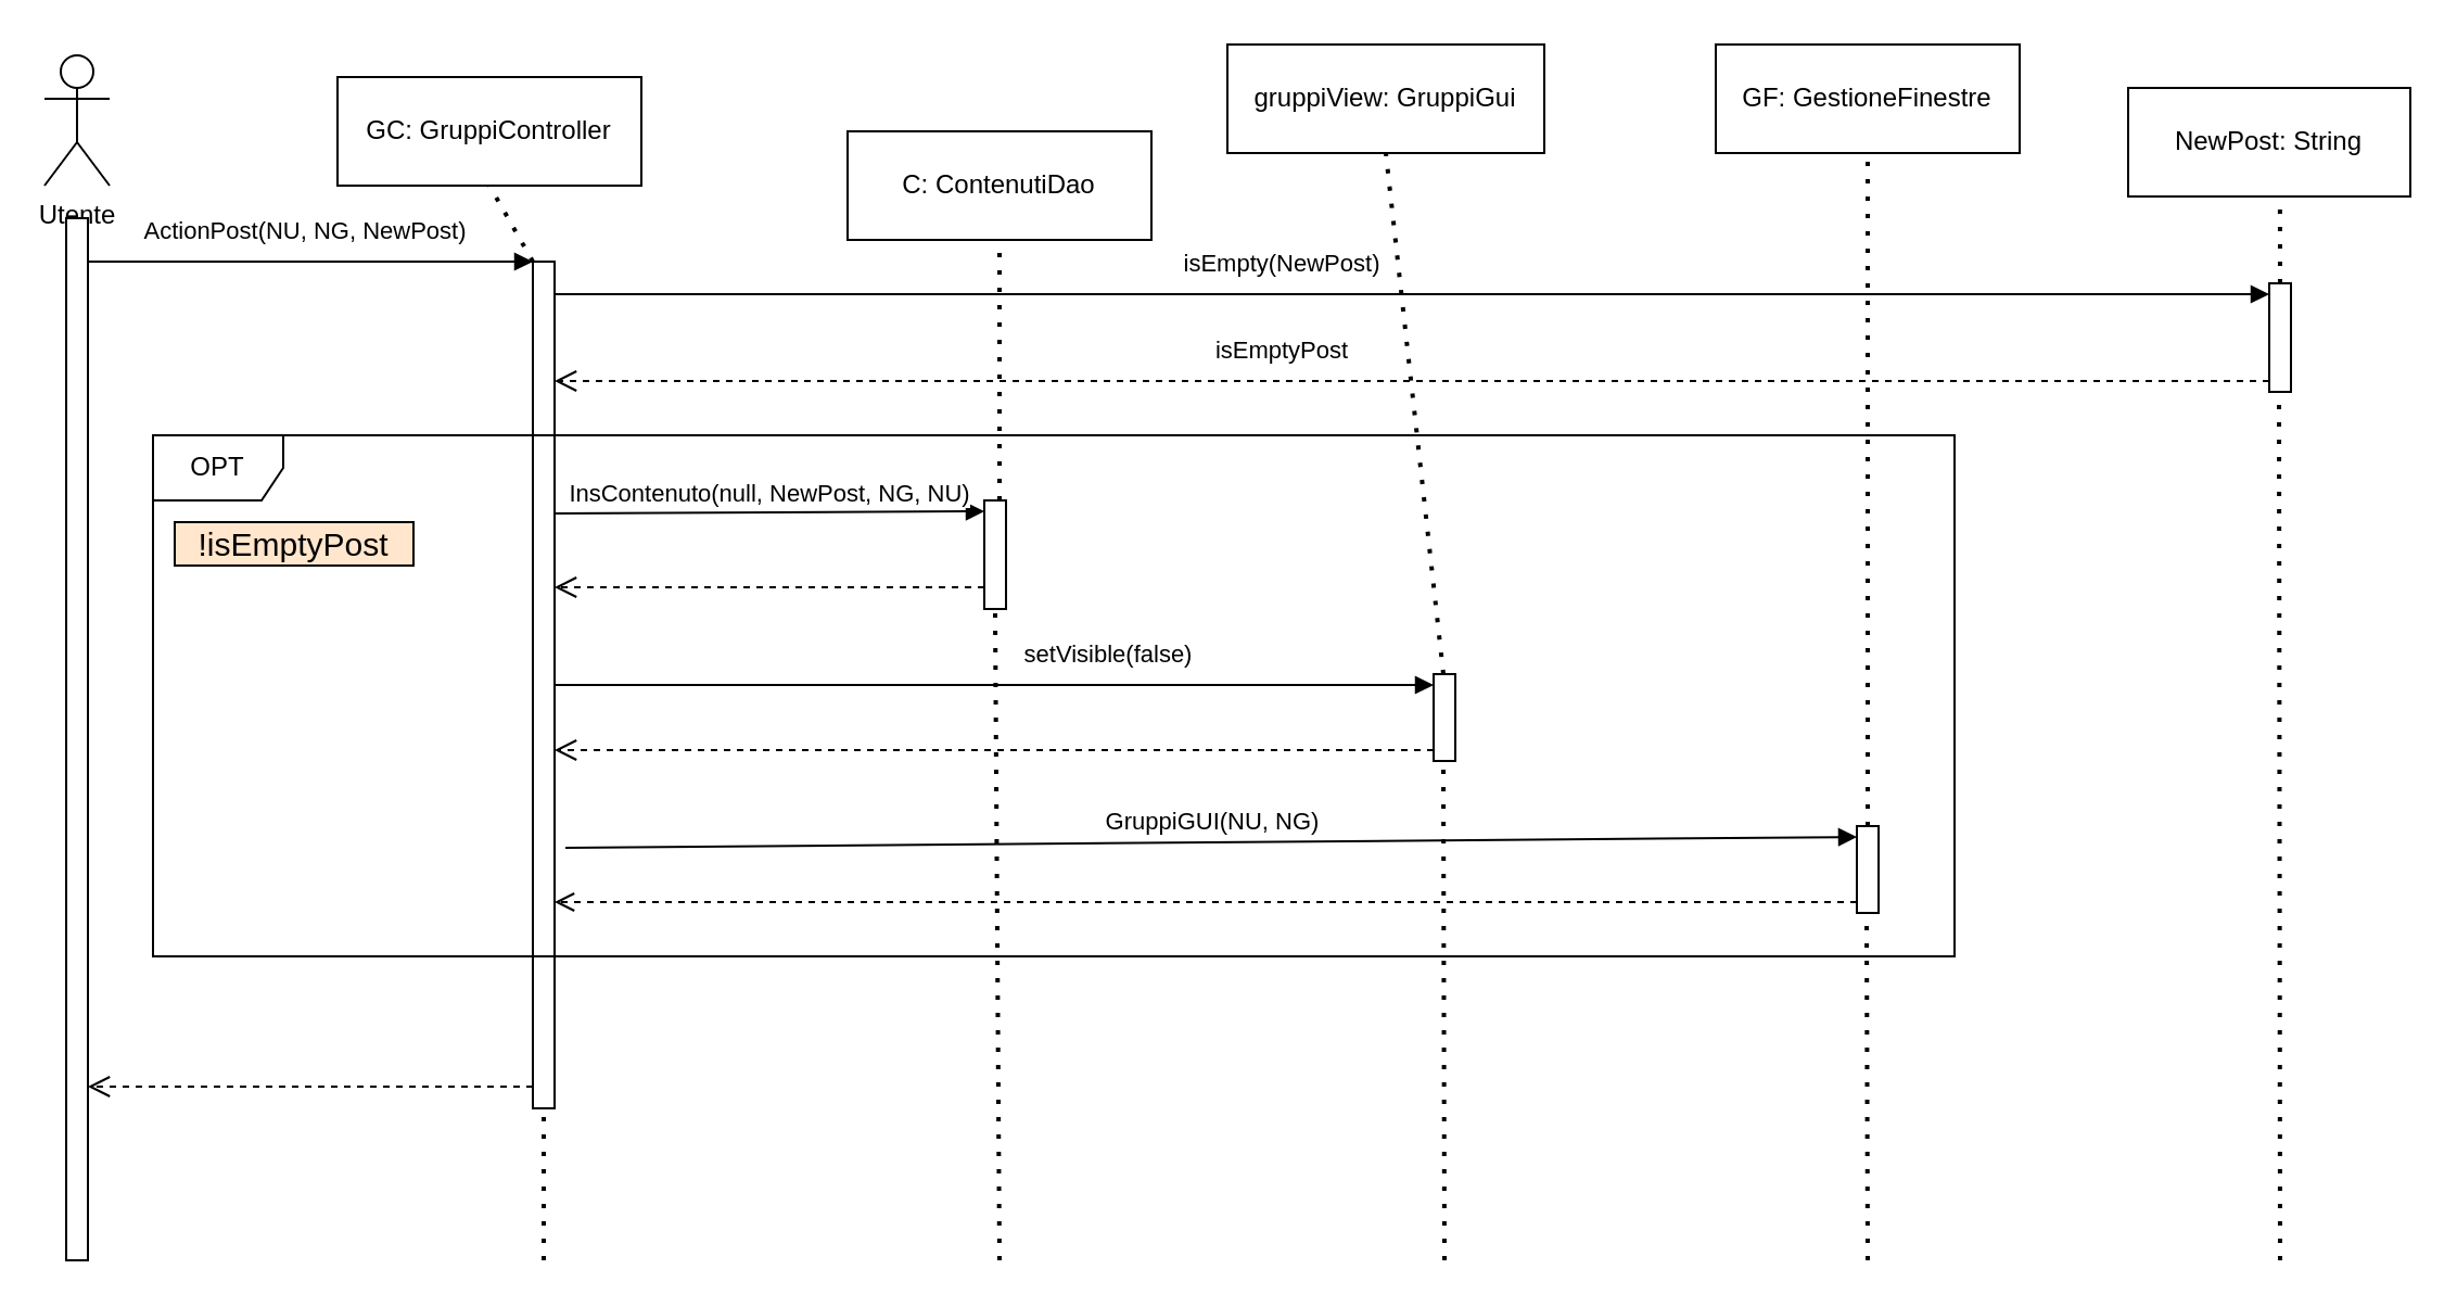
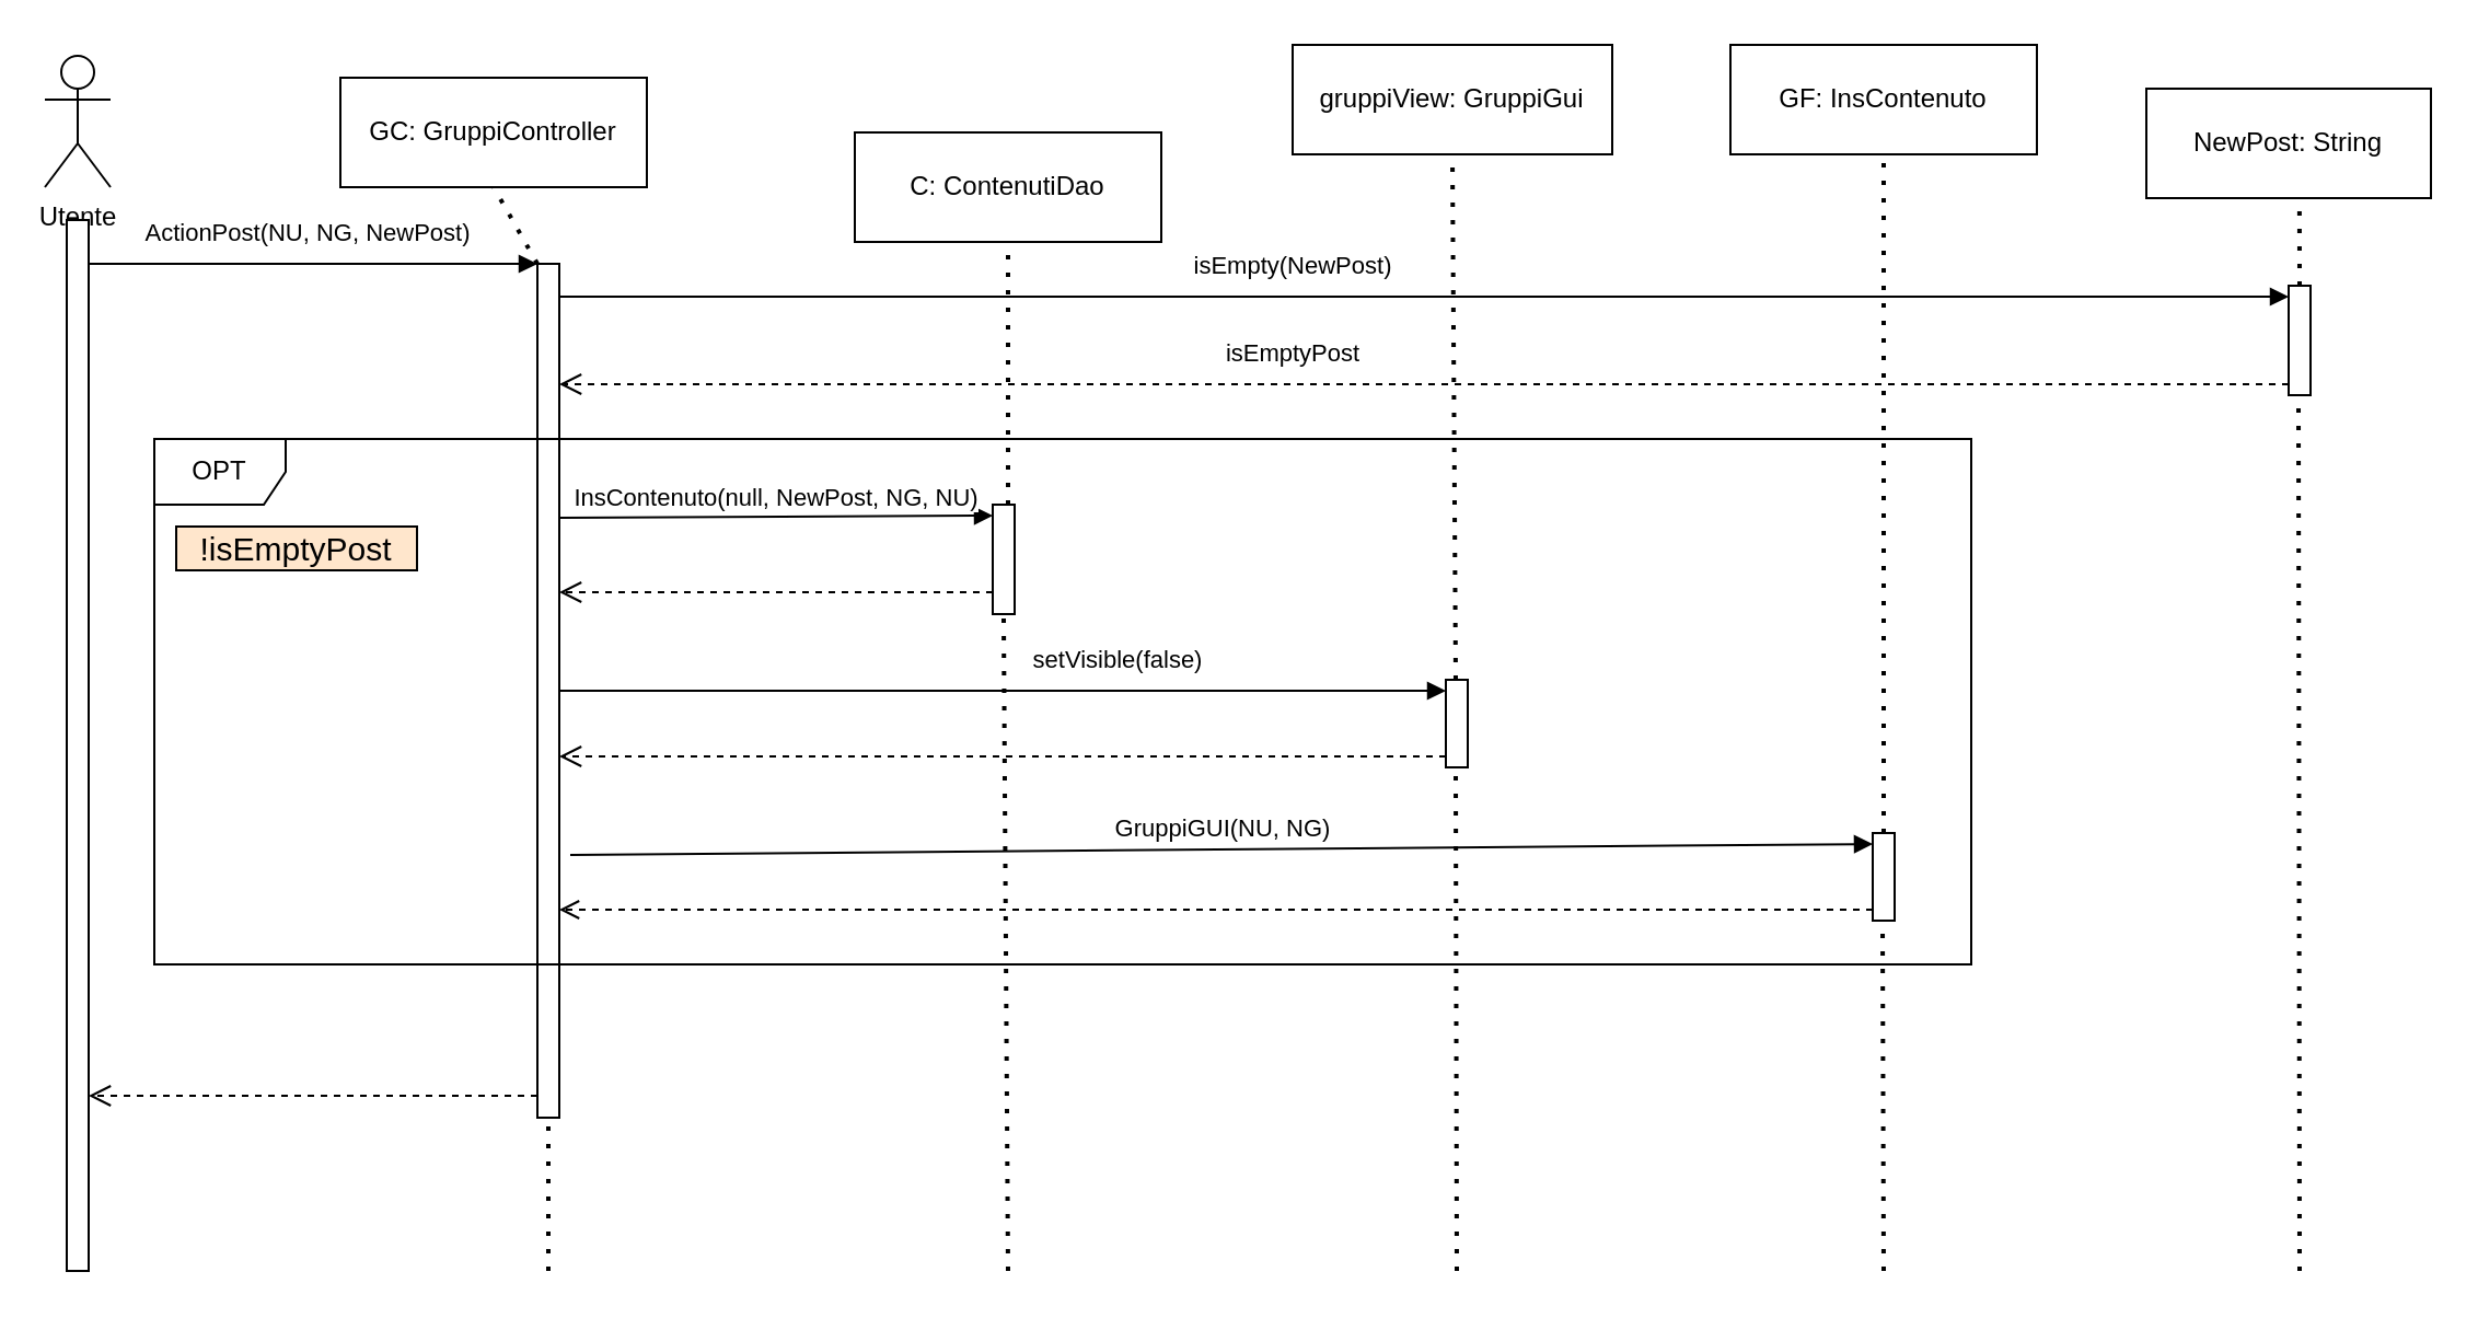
  <mxCell id="0" />
  <mxCell id="1" parent="0" />
  <mxCell id="2" value="Utente" style="shape=umlActor;verticalLabelPosition=bottom;verticalAlign=top;html=1;" parent="1" vertex="1"><mxGeometry x="20" y="25" width="30" height="60" as="geometry" /></mxCell>
  <mxCell id="3" value="" style="html=1;points=[[0,0,0,0,5],[0,1,0,0,-5],[1,0,0,0,5],[1,1,0,0,-5]];perimeter=orthogonalPerimeter;outlineConnect=0;targetShapes=umlLifeline;portConstraint=eastwest;newEdgeStyle={&quot;curved&quot;:0,&quot;rounded&quot;:0};" vertex="1" parent="1"><mxGeometry x="30" y="100" width="10" height="480" as="geometry" /></mxCell>
  <mxCell id="4" value="GC: GruppiController" style="html=1;whiteSpace=wrap;" vertex="1" parent="1"><mxGeometry x="155" y="35" width="140" height="50" as="geometry" /></mxCell>
  <mxCell id="5" value="" style="html=1;points=[[0,0,0,0,5],[0,1,0,0,-5],[1,0,0,0,5],[1,1,0,0,-5]];perimeter=orthogonalPerimeter;outlineConnect=0;targetShapes=umlLifeline;portConstraint=eastwest;newEdgeStyle={&quot;curved&quot;:0,&quot;rounded&quot;:0};" vertex="1" parent="1"><mxGeometry x="245" y="120" width="10" height="390" as="geometry" /></mxCell>
  <mxCell id="6" value="ActionPost(NU, NG, NewPost)" style="html=1;verticalAlign=bottom;endArrow=block;curved=0;rounded=0;entryX=0;entryY=0;entryDx=0;entryDy=5;entryPerimeter=0;exitX=1;exitY=0;exitDx=0;exitDy=5;exitPerimeter=0;" edge="1" parent="1"><mxGeometry x="-0.024" y="5" width="80" relative="1" as="geometry"><mxPoint x="40" y="120" as="sourcePoint" /><mxPoint x="245" y="120" as="targetPoint" /><mxPoint as="offset" /></mxGeometry></mxCell>
- <mxCell id="7" value="gruppiView: GruppiGui" style="html=1;whiteSpace=wrap;" vertex="1" parent="1"><mxGeometry x="565" y="20" width="146" height="50" as="geometry" /></mxCell>
+ <mxCell id="7" value="gruppiView: GruppiGui" style="html=1;whiteSpace=wrap;" vertex="1" parent="1"><mxGeometry x="590" y="20" width="146" height="50" as="geometry" /></mxCell>
  <mxCell id="8" value="C: ContenutiDao" style="html=1;whiteSpace=wrap;" vertex="1" parent="1"><mxGeometry x="390" y="60" width="140" height="50" as="geometry" /></mxCell>
- <mxCell id="9" value="GF: GestioneFinestre" style="html=1;whiteSpace=wrap;" vertex="1" parent="1"><mxGeometry x="790" y="20" width="140" height="50" as="geometry" /></mxCell>
+ <mxCell id="9" value="GF: InsContenuto" style="html=1;whiteSpace=wrap;" vertex="1" parent="1"><mxGeometry x="790" y="20" width="140" height="50" as="geometry" /></mxCell>
  <mxCell id="10" value="" style="html=1;points=[[0,0,0,0,5],[0,1,0,0,-5],[1,0,0,0,5],[1,1,0,0,-5]];perimeter=orthogonalPerimeter;outlineConnect=0;targetShapes=umlLifeline;portConstraint=eastwest;newEdgeStyle={&quot;curved&quot;:0,&quot;rounded&quot;:0};" vertex="1" parent="1"><mxGeometry x="453" y="230" width="10" height="50" as="geometry" /></mxCell>
  <mxCell id="11" value="InsContenuto(null, NewPost, NG, NU)" style="html=1;verticalAlign=bottom;endArrow=block;curved=0;rounded=0;entryX=0;entryY=0;entryDx=0;entryDy=5;entryPerimeter=0;exitX=1.2;exitY=0.052;exitDx=0;exitDy=0;exitPerimeter=0;" edge="1" parent="1" target="10"><mxGeometry width="80" relative="1" as="geometry"><mxPoint x="255" y="236" as="sourcePoint" /><mxPoint x="333" y="240" as="targetPoint" /></mxGeometry></mxCell>
  <mxCell id="12" value="" style="endArrow=none;dashed=1;html=1;dashPattern=1 3;strokeWidth=2;rounded=0;entryX=0.5;entryY=1;entryDx=0;entryDy=0;" edge="1" parent="1" source="10" target="8"><mxGeometry width="50" height="50" relative="1" as="geometry"><mxPoint x="459.5" y="190" as="sourcePoint" /><mxPoint x="459.5" y="130" as="targetPoint" /></mxGeometry></mxCell>
  <mxCell id="13" value="" style="html=1;verticalAlign=bottom;endArrow=open;dashed=1;endSize=8;curved=0;rounded=0;" edge="1" parent="1" target="5"><mxGeometry relative="1" as="geometry"><mxPoint x="453" y="270" as="sourcePoint" /><mxPoint x="373" y="270" as="targetPoint" /></mxGeometry></mxCell>
  <mxCell id="14" value="" style="html=1;points=[[0,0,0,0,5],[0,1,0,0,-5],[1,0,0,0,5],[1,1,0,0,-5]];perimeter=orthogonalPerimeter;outlineConnect=0;targetShapes=umlLifeline;portConstraint=eastwest;newEdgeStyle={&quot;curved&quot;:0,&quot;rounded&quot;:0};" vertex="1" parent="1"><mxGeometry x="660" y="310" width="10" height="40" as="geometry" /></mxCell>
  <mxCell id="15" value="setVisible(false)" style="html=1;verticalAlign=bottom;endArrow=block;curved=0;rounded=0;entryX=0;entryY=0;entryDx=0;entryDy=5;" edge="1" target="14" parent="1" source="5"><mxGeometry x="0.259" y="5" relative="1" as="geometry"><mxPoint x="590" y="315" as="sourcePoint" /><mxPoint as="offset" /></mxGeometry></mxCell>
  <mxCell id="16" value="" style="html=1;verticalAlign=bottom;endArrow=open;dashed=1;endSize=8;curved=0;rounded=0;exitX=0;exitY=1;exitDx=0;exitDy=-5;" edge="1" source="14" parent="1" target="5"><mxGeometry relative="1" as="geometry"><mxPoint x="590" y="385" as="targetPoint" /></mxGeometry></mxCell>
  <mxCell id="17" value="" style="html=1;points=[[0,0,0,0,5],[0,1,0,0,-5],[1,0,0,0,5],[1,1,0,0,-5]];perimeter=orthogonalPerimeter;outlineConnect=0;targetShapes=umlLifeline;portConstraint=eastwest;newEdgeStyle={&quot;curved&quot;:0,&quot;rounded&quot;:0};" vertex="1" parent="1"><mxGeometry x="855" y="380" width="10" height="40" as="geometry" /></mxCell>
  <mxCell id="18" value="GruppiGUI(NU, NG)" style="html=1;verticalAlign=bottom;endArrow=block;curved=0;rounded=0;entryX=0;entryY=0;entryDx=0;entryDy=5;" edge="1" target="17" parent="1"><mxGeometry relative="1" as="geometry"><mxPoint x="260" y="390" as="sourcePoint" /></mxGeometry></mxCell>
  <mxCell id="19" value="" style="html=1;verticalAlign=bottom;endArrow=open;dashed=1;endSize=7;curved=0;rounded=0;exitX=0;exitY=1;exitDx=0;exitDy=-5;targetPerimeterSpacing=0;" edge="1" source="17" parent="1" target="5"><mxGeometry x="0.025" y="-5" relative="1" as="geometry"><mxPoint x="790" y="505" as="targetPoint" /><mxPoint as="offset" /></mxGeometry></mxCell>
  <mxCell id="20" value="" style="endArrow=none;dashed=1;html=1;dashPattern=1 3;strokeWidth=2;rounded=0;entryX=0.5;entryY=1;entryDx=0;entryDy=0;" edge="1" parent="1" target="7"><mxGeometry width="50" height="50" relative="1" as="geometry"><mxPoint x="664.5" y="310" as="sourcePoint" /><mxPoint x="664.5" y="130" as="targetPoint" /></mxGeometry></mxCell>
  <mxCell id="21" value="" style="endArrow=none;dashed=1;html=1;dashPattern=1 3;strokeWidth=2;rounded=0;entryX=0.5;entryY=1;entryDx=0;entryDy=0;" edge="1" parent="1" target="9"><mxGeometry width="50" height="50" relative="1" as="geometry"><mxPoint x="860" y="380" as="sourcePoint" /><mxPoint x="865" y="90" as="targetPoint" /></mxGeometry></mxCell>
  <mxCell id="22" value="OPT" style="shape=umlFrame;whiteSpace=wrap;html=1;pointerEvents=0;" vertex="1" parent="1"><mxGeometry x="70" y="200" width="830" height="240" as="geometry" /></mxCell>
  <mxCell id="23" value="" style="html=1;verticalAlign=bottom;endArrow=open;dashed=1;endSize=8;curved=0;rounded=0;" edge="1" parent="1"><mxGeometry relative="1" as="geometry"><mxPoint x="245" y="500" as="sourcePoint" /><mxPoint x="40" y="500" as="targetPoint" /></mxGeometry></mxCell>
  <mxCell id="24" value="" style="endArrow=none;dashed=1;html=1;dashPattern=1 3;strokeWidth=2;rounded=0;entryX=0.5;entryY=1.04;entryDx=0;entryDy=0;entryPerimeter=0;" edge="1" parent="1" target="10"><mxGeometry width="50" height="50" relative="1" as="geometry"><mxPoint x="460" y="580" as="sourcePoint" /><mxPoint x="503" y="460" as="targetPoint" /></mxGeometry></mxCell>
  <mxCell id="25" value="" style="endArrow=none;dashed=1;html=1;dashPattern=1 3;strokeWidth=2;rounded=0;" edge="1" parent="1"><mxGeometry width="50" height="50" relative="1" as="geometry"><mxPoint x="665" y="580" as="sourcePoint" /><mxPoint x="664.5" y="350" as="targetPoint" /></mxGeometry></mxCell>
  <mxCell id="26" value="" style="endArrow=none;dashed=1;html=1;dashPattern=1 3;strokeWidth=2;rounded=0;" edge="1" parent="1"><mxGeometry width="50" height="50" relative="1" as="geometry"><mxPoint x="860" y="580" as="sourcePoint" /><mxPoint x="859.5" y="420" as="targetPoint" /></mxGeometry></mxCell>
  <mxCell id="27" value="NewPost: String" style="html=1;whiteSpace=wrap;" vertex="1" parent="1"><mxGeometry x="980" y="40" width="130" height="50" as="geometry" /></mxCell>
  <mxCell id="28" value="" style="endArrow=none;dashed=1;html=1;dashPattern=1 3;strokeWidth=2;rounded=0;entryX=0.5;entryY=1;entryDx=0;entryDy=0;" edge="1" parent="1" source="5" target="4"><mxGeometry width="50" height="50" relative="1" as="geometry"><mxPoint x="290" y="150" as="sourcePoint" /><mxPoint x="340" y="100" as="targetPoint" /></mxGeometry></mxCell>
  <mxCell id="29" value="" style="html=1;points=[[0,0,0,0,5],[0,1,0,0,-5],[1,0,0,0,5],[1,1,0,0,-5]];perimeter=orthogonalPerimeter;outlineConnect=0;targetShapes=umlLifeline;portConstraint=eastwest;newEdgeStyle={&quot;curved&quot;:0,&quot;rounded&quot;:0};" vertex="1" parent="1"><mxGeometry x="1045" y="130" width="10" height="50" as="geometry" /></mxCell>
  <mxCell id="30" value="isEmpty(NewPost)" style="html=1;verticalAlign=bottom;endArrow=block;curved=0;rounded=0;entryX=0;entryY=0;entryDx=0;entryDy=5;" edge="1" target="29" parent="1"><mxGeometry x="-0.152" y="5" relative="1" as="geometry"><mxPoint x="255" y="135" as="sourcePoint" /><mxPoint as="offset" /></mxGeometry></mxCell>
  <mxCell id="31" value="isEmptyPost" style="html=1;verticalAlign=bottom;endArrow=open;dashed=1;endSize=8;curved=0;rounded=0;exitX=0;exitY=1;exitDx=0;exitDy=-5;" edge="1" source="29" parent="1" target="5"><mxGeometry x="0.152" y="-5" relative="1" as="geometry"><mxPoint x="965" y="175" as="targetPoint" /><mxPoint as="offset" /></mxGeometry></mxCell>
  <mxCell id="32" value="&lt;font style=&quot;font-size: 15px;&quot;&gt;!isEmptyPost&lt;/font&gt;" style="rounded=0;whiteSpace=wrap;html=1;fillColor=#ffe6cc;" vertex="1" parent="1"><mxGeometry x="80" y="240" width="110" height="20" as="geometry" /></mxCell>
  <mxCell id="33" value="" style="endArrow=none;dashed=1;html=1;dashPattern=1 3;strokeWidth=2;rounded=0;" edge="1" parent="1"><mxGeometry width="50" height="50" relative="1" as="geometry"><mxPoint x="1050" y="580" as="sourcePoint" /><mxPoint x="1049.5" y="180" as="targetPoint" /></mxGeometry></mxCell>
  <mxCell id="34" value="" style="endArrow=none;dashed=1;html=1;dashPattern=1 3;strokeWidth=2;rounded=0;entryX=0.538;entryY=1;entryDx=0;entryDy=0;entryPerimeter=0;" edge="1" parent="1" target="27"><mxGeometry width="50" height="50" relative="1" as="geometry"><mxPoint x="1050" y="130" as="sourcePoint" /><mxPoint x="1100" y="80" as="targetPoint" /></mxGeometry></mxCell>
  <mxCell id="35" value="" style="endArrow=none;dashed=1;html=1;dashPattern=1 3;strokeWidth=2;rounded=0;" edge="1" parent="1" target="5"><mxGeometry width="50" height="50" relative="1" as="geometry"><mxPoint x="250" y="580" as="sourcePoint" /><mxPoint x="250" y="520" as="targetPoint" /></mxGeometry></mxCell>
